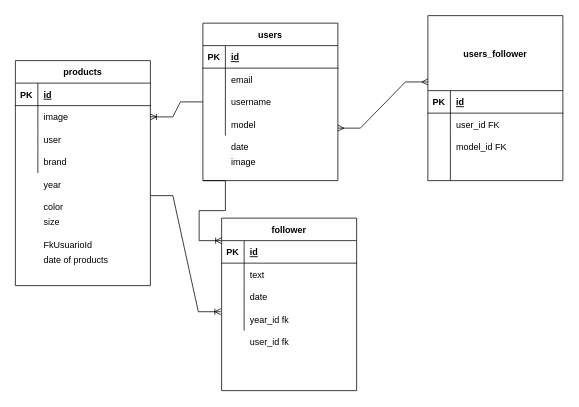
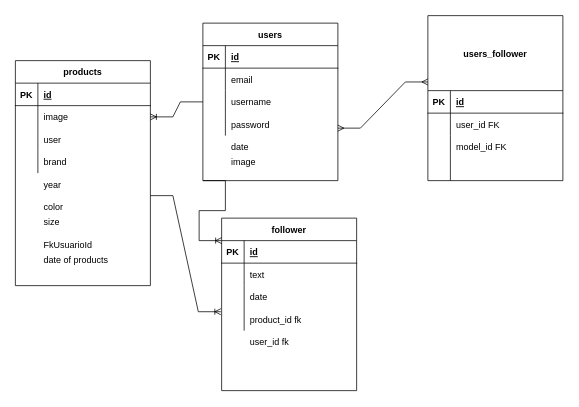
  <mxCell id="0" />
  <mxCell id="1" parent="0" />
  <mxCell id="2" value="products" style="shape=table;startSize=30;container=1;collapsible=1;childLayout=tableLayout;fixedRows=1;rowLines=0;fontStyle=1;align=center;resizeLast=1;" vertex="1" parent="1"><mxGeometry x="20" y="80" width="180" height="300" as="geometry" /></mxCell>
  <mxCell id="3" value="" style="shape=tableRow;horizontal=0;startSize=0;swimlaneHead=0;swimlaneBody=0;fillColor=none;collapsible=0;dropTarget=0;points=[[0,0.5],[1,0.5]];portConstraint=eastwest;top=0;left=0;right=0;bottom=1;" vertex="1" parent="2"><mxGeometry y="30" width="180" height="30" as="geometry" /></mxCell>
  <mxCell id="4" value="PK" style="shape=partialRectangle;connectable=0;fillColor=none;top=0;left=0;bottom=0;right=0;fontStyle=1;overflow=hidden;" vertex="1" parent="3"><mxGeometry width="30" height="30" as="geometry"><mxRectangle width="30" height="30" as="alternateBounds" /></mxGeometry></mxCell>
  <mxCell id="5" value="id" style="shape=partialRectangle;connectable=0;fillColor=none;top=0;left=0;bottom=0;right=0;align=left;spacingLeft=6;fontStyle=5;overflow=hidden;" vertex="1" parent="3"><mxGeometry x="30" width="150" height="30" as="geometry"><mxRectangle width="150" height="30" as="alternateBounds" /></mxGeometry></mxCell>
  <mxCell id="6" value="" style="shape=tableRow;horizontal=0;startSize=0;swimlaneHead=0;swimlaneBody=0;fillColor=none;collapsible=0;dropTarget=0;points=[[0,0.5],[1,0.5]];portConstraint=eastwest;top=0;left=0;right=0;bottom=0;" vertex="1" parent="2"><mxGeometry y="60" width="180" height="30" as="geometry" /></mxCell>
  <mxCell id="7" value="" style="shape=partialRectangle;connectable=0;fillColor=none;top=0;left=0;bottom=0;right=0;editable=1;overflow=hidden;" vertex="1" parent="6"><mxGeometry width="30" height="30" as="geometry"><mxRectangle width="30" height="30" as="alternateBounds" /></mxGeometry></mxCell>
  <mxCell id="8" value="image" style="shape=partialRectangle;connectable=0;fillColor=none;top=0;left=0;bottom=0;right=0;align=left;spacingLeft=6;overflow=hidden;" vertex="1" parent="6"><mxGeometry x="30" width="150" height="30" as="geometry"><mxRectangle width="150" height="30" as="alternateBounds" /></mxGeometry></mxCell>
  <mxCell id="9" value="" style="shape=tableRow;horizontal=0;startSize=0;swimlaneHead=0;swimlaneBody=0;fillColor=none;collapsible=0;dropTarget=0;points=[[0,0.5],[1,0.5]];portConstraint=eastwest;top=0;left=0;right=0;bottom=0;" vertex="1" parent="2"><mxGeometry y="90" width="180" height="30" as="geometry" /></mxCell>
  <mxCell id="10" value="" style="shape=partialRectangle;connectable=0;fillColor=none;top=0;left=0;bottom=0;right=0;editable=1;overflow=hidden;" vertex="1" parent="9"><mxGeometry width="30" height="30" as="geometry"><mxRectangle width="30" height="30" as="alternateBounds" /></mxGeometry></mxCell>
  <mxCell id="11" value="user" style="shape=partialRectangle;connectable=0;fillColor=none;top=0;left=0;bottom=0;right=0;align=left;spacingLeft=6;overflow=hidden;" vertex="1" parent="9"><mxGeometry x="30" width="150" height="30" as="geometry"><mxRectangle width="150" height="30" as="alternateBounds" /></mxGeometry></mxCell>
  <mxCell id="12" value="" style="shape=tableRow;horizontal=0;startSize=0;swimlaneHead=0;swimlaneBody=0;fillColor=none;collapsible=0;dropTarget=0;points=[[0,0.5],[1,0.5]];portConstraint=eastwest;top=0;left=0;right=0;bottom=0;" vertex="1" parent="2"><mxGeometry y="120" width="180" height="30" as="geometry" /></mxCell>
  <mxCell id="13" value="" style="shape=partialRectangle;connectable=0;fillColor=none;top=0;left=0;bottom=0;right=0;editable=1;overflow=hidden;" vertex="1" parent="12"><mxGeometry width="30" height="30" as="geometry"><mxRectangle width="30" height="30" as="alternateBounds" /></mxGeometry></mxCell>
  <mxCell id="14" value="brand" style="shape=partialRectangle;connectable=0;fillColor=none;top=0;left=0;bottom=0;right=0;align=left;spacingLeft=6;overflow=hidden;" vertex="1" parent="12"><mxGeometry x="30" width="150" height="30" as="geometry"><mxRectangle width="150" height="30" as="alternateBounds" /></mxGeometry></mxCell>
  <mxCell id="15" value="users" style="shape=table;startSize=30;container=1;collapsible=1;childLayout=tableLayout;fixedRows=1;rowLines=0;fontStyle=1;align=center;resizeLast=1;" vertex="1" parent="1"><mxGeometry x="270" y="30" width="180" height="210" as="geometry" /></mxCell>
  <mxCell id="16" value="" style="shape=tableRow;horizontal=0;startSize=0;swimlaneHead=0;swimlaneBody=0;fillColor=none;collapsible=0;dropTarget=0;points=[[0,0.5],[1,0.5]];portConstraint=eastwest;top=0;left=0;right=0;bottom=1;" vertex="1" parent="15"><mxGeometry y="30" width="180" height="30" as="geometry" /></mxCell>
  <mxCell id="17" value="PK" style="shape=partialRectangle;connectable=0;fillColor=none;top=0;left=0;bottom=0;right=0;fontStyle=1;overflow=hidden;" vertex="1" parent="16"><mxGeometry width="30" height="30" as="geometry"><mxRectangle width="30" height="30" as="alternateBounds" /></mxGeometry></mxCell>
  <mxCell id="18" value="id" style="shape=partialRectangle;connectable=0;fillColor=none;top=0;left=0;bottom=0;right=0;align=left;spacingLeft=6;fontStyle=5;overflow=hidden;" vertex="1" parent="16"><mxGeometry x="30" width="150" height="30" as="geometry"><mxRectangle width="150" height="30" as="alternateBounds" /></mxGeometry></mxCell>
  <mxCell id="19" value="" style="shape=tableRow;horizontal=0;startSize=0;swimlaneHead=0;swimlaneBody=0;fillColor=none;collapsible=0;dropTarget=0;points=[[0,0.5],[1,0.5]];portConstraint=eastwest;top=0;left=0;right=0;bottom=0;" vertex="1" parent="15"><mxGeometry y="60" width="180" height="30" as="geometry" /></mxCell>
  <mxCell id="20" value="" style="shape=partialRectangle;connectable=0;fillColor=none;top=0;left=0;bottom=0;right=0;editable=1;overflow=hidden;" vertex="1" parent="19"><mxGeometry width="30" height="30" as="geometry"><mxRectangle width="30" height="30" as="alternateBounds" /></mxGeometry></mxCell>
  <mxCell id="21" value="email" style="shape=partialRectangle;connectable=0;fillColor=none;top=0;left=0;bottom=0;right=0;align=left;spacingLeft=6;overflow=hidden;" vertex="1" parent="19"><mxGeometry x="30" width="150" height="30" as="geometry"><mxRectangle width="150" height="30" as="alternateBounds" /></mxGeometry></mxCell>
  <mxCell id="22" value="" style="shape=tableRow;horizontal=0;startSize=0;swimlaneHead=0;swimlaneBody=0;fillColor=none;collapsible=0;dropTarget=0;points=[[0,0.5],[1,0.5]];portConstraint=eastwest;top=0;left=0;right=0;bottom=0;" vertex="1" parent="15"><mxGeometry y="90" width="180" height="30" as="geometry" /></mxCell>
  <mxCell id="23" value="" style="shape=partialRectangle;connectable=0;fillColor=none;top=0;left=0;bottom=0;right=0;editable=1;overflow=hidden;" vertex="1" parent="22"><mxGeometry width="30" height="30" as="geometry"><mxRectangle width="30" height="30" as="alternateBounds" /></mxGeometry></mxCell>
  <mxCell id="24" value="username" style="shape=partialRectangle;connectable=0;fillColor=none;top=0;left=0;bottom=0;right=0;align=left;spacingLeft=6;overflow=hidden;" vertex="1" parent="22"><mxGeometry x="30" width="150" height="30" as="geometry"><mxRectangle width="150" height="30" as="alternateBounds" /></mxGeometry></mxCell>
  <mxCell id="25" value="" style="shape=tableRow;horizontal=0;startSize=0;swimlaneHead=0;swimlaneBody=0;fillColor=none;collapsible=0;dropTarget=0;points=[[0,0.5],[1,0.5]];portConstraint=eastwest;top=0;left=0;right=0;bottom=0;" vertex="1" parent="15"><mxGeometry y="120" width="180" height="30" as="geometry" /></mxCell>
  <mxCell id="26" value="" style="shape=partialRectangle;connectable=0;fillColor=none;top=0;left=0;bottom=0;right=0;editable=1;overflow=hidden;" vertex="1" parent="25"><mxGeometry width="30" height="30" as="geometry"><mxRectangle width="30" height="30" as="alternateBounds" /></mxGeometry></mxCell>
- <mxCell id="27" value="model" style="shape=partialRectangle;connectable=0;fillColor=none;top=0;left=0;bottom=0;right=0;align=left;spacingLeft=6;overflow=hidden;" vertex="1" parent="25"><mxGeometry x="30" width="150" height="30" as="geometry"><mxRectangle width="150" height="30" as="alternateBounds" /></mxGeometry></mxCell>
+ <mxCell id="27" value="password" style="shape=partialRectangle;connectable=0;fillColor=none;top=0;left=0;bottom=0;right=0;align=left;spacingLeft=6;overflow=hidden;" vertex="1" parent="25"><mxGeometry x="30" width="150" height="30" as="geometry"><mxRectangle width="150" height="30" as="alternateBounds" /></mxGeometry></mxCell>
  <mxCell id="28" value="users_follower" style="shape=table;startSize=100;container=1;collapsible=1;childLayout=tableLayout;fixedRows=1;rowLines=0;fontStyle=1;align=center;resizeLast=1;" vertex="1" parent="1"><mxGeometry x="570" y="20" width="180" height="220" as="geometry" /></mxCell>
  <mxCell id="29" value="" style="shape=tableRow;horizontal=0;startSize=0;swimlaneHead=0;swimlaneBody=0;fillColor=none;collapsible=0;dropTarget=0;points=[[0,0.5],[1,0.5]];portConstraint=eastwest;top=0;left=0;right=0;bottom=1;" vertex="1" parent="28"><mxGeometry y="100" width="180" height="30" as="geometry" /></mxCell>
  <mxCell id="30" value="PK" style="shape=partialRectangle;connectable=0;fillColor=none;top=0;left=0;bottom=0;right=0;fontStyle=1;overflow=hidden;" vertex="1" parent="29"><mxGeometry width="30" height="30" as="geometry"><mxRectangle width="30" height="30" as="alternateBounds" /></mxGeometry></mxCell>
  <mxCell id="31" value="id" style="shape=partialRectangle;connectable=0;fillColor=none;top=0;left=0;bottom=0;right=0;align=left;spacingLeft=6;fontStyle=5;overflow=hidden;" vertex="1" parent="29"><mxGeometry x="30" width="150" height="30" as="geometry"><mxRectangle width="150" height="30" as="alternateBounds" /></mxGeometry></mxCell>
  <mxCell id="32" value="" style="shape=tableRow;horizontal=0;startSize=0;swimlaneHead=0;swimlaneBody=0;fillColor=none;collapsible=0;dropTarget=0;points=[[0,0.5],[1,0.5]];portConstraint=eastwest;top=0;left=0;right=0;bottom=0;" vertex="1" parent="28"><mxGeometry y="130" width="180" height="30" as="geometry" /></mxCell>
  <mxCell id="33" value="" style="shape=partialRectangle;connectable=0;fillColor=none;top=0;left=0;bottom=0;right=0;editable=1;overflow=hidden;" vertex="1" parent="32"><mxGeometry width="30" height="30" as="geometry"><mxRectangle width="30" height="30" as="alternateBounds" /></mxGeometry></mxCell>
  <mxCell id="34" value="user_id FK" style="shape=partialRectangle;connectable=0;fillColor=none;top=0;left=0;bottom=0;right=0;align=left;spacingLeft=6;overflow=hidden;" vertex="1" parent="32"><mxGeometry x="30" width="150" height="30" as="geometry"><mxRectangle width="150" height="30" as="alternateBounds" /></mxGeometry></mxCell>
  <mxCell id="35" value="" style="shape=tableRow;horizontal=0;startSize=0;swimlaneHead=0;swimlaneBody=0;fillColor=none;collapsible=0;dropTarget=0;points=[[0,0.5],[1,0.5]];portConstraint=eastwest;top=0;left=0;right=0;bottom=0;" vertex="1" parent="28"><mxGeometry y="160" width="180" height="30" as="geometry" /></mxCell>
  <mxCell id="36" value="" style="shape=partialRectangle;connectable=0;fillColor=none;top=0;left=0;bottom=0;right=0;editable=1;overflow=hidden;" vertex="1" parent="35"><mxGeometry width="30" height="30" as="geometry"><mxRectangle width="30" height="30" as="alternateBounds" /></mxGeometry></mxCell>
  <mxCell id="37" value="model_id FK" style="shape=partialRectangle;connectable=0;fillColor=none;top=0;left=0;bottom=0;right=0;align=left;spacingLeft=6;overflow=hidden;" vertex="1" parent="35"><mxGeometry x="30" width="150" height="30" as="geometry"><mxRectangle width="150" height="30" as="alternateBounds" /></mxGeometry></mxCell>
  <mxCell id="38" value="" style="shape=tableRow;horizontal=0;startSize=0;swimlaneHead=0;swimlaneBody=0;fillColor=none;collapsible=0;dropTarget=0;points=[[0,0.5],[1,0.5]];portConstraint=eastwest;top=0;left=0;right=0;bottom=0;" vertex="1" parent="28"><mxGeometry y="190" width="180" height="30" as="geometry" /></mxCell>
  <mxCell id="39" value="" style="shape=partialRectangle;connectable=0;fillColor=none;top=0;left=0;bottom=0;right=0;editable=1;overflow=hidden;" vertex="1" parent="38"><mxGeometry width="30" height="30" as="geometry"><mxRectangle width="30" height="30" as="alternateBounds" /></mxGeometry></mxCell>
  <mxCell id="40" value="" style="shape=partialRectangle;connectable=0;fillColor=none;top=0;left=0;bottom=0;right=0;align=left;spacingLeft=6;overflow=hidden;" vertex="1" parent="38"><mxGeometry x="30" width="150" height="30" as="geometry"><mxRectangle width="150" height="30" as="alternateBounds" /></mxGeometry></mxCell>
  <mxCell id="41" value="follower" style="shape=table;startSize=30;container=1;collapsible=1;childLayout=tableLayout;fixedRows=1;rowLines=0;fontStyle=1;align=center;resizeLast=1;" vertex="1" parent="1"><mxGeometry x="295" y="290" width="180" height="230" as="geometry" /></mxCell>
  <mxCell id="42" value="" style="shape=tableRow;horizontal=0;startSize=0;swimlaneHead=0;swimlaneBody=0;fillColor=none;collapsible=0;dropTarget=0;points=[[0,0.5],[1,0.5]];portConstraint=eastwest;top=0;left=0;right=0;bottom=1;" vertex="1" parent="41"><mxGeometry y="30" width="180" height="30" as="geometry" /></mxCell>
  <mxCell id="43" value="PK" style="shape=partialRectangle;connectable=0;fillColor=none;top=0;left=0;bottom=0;right=0;fontStyle=1;overflow=hidden;" vertex="1" parent="42"><mxGeometry width="30" height="30" as="geometry"><mxRectangle width="30" height="30" as="alternateBounds" /></mxGeometry></mxCell>
  <mxCell id="44" value="id" style="shape=partialRectangle;connectable=0;fillColor=none;top=0;left=0;bottom=0;right=0;align=left;spacingLeft=6;fontStyle=5;overflow=hidden;" vertex="1" parent="42"><mxGeometry x="30" width="150" height="30" as="geometry"><mxRectangle width="150" height="30" as="alternateBounds" /></mxGeometry></mxCell>
  <mxCell id="45" value="" style="shape=tableRow;horizontal=0;startSize=0;swimlaneHead=0;swimlaneBody=0;fillColor=none;collapsible=0;dropTarget=0;points=[[0,0.5],[1,0.5]];portConstraint=eastwest;top=0;left=0;right=0;bottom=0;" vertex="1" parent="41"><mxGeometry y="60" width="180" height="30" as="geometry" /></mxCell>
  <mxCell id="46" value="" style="shape=partialRectangle;connectable=0;fillColor=none;top=0;left=0;bottom=0;right=0;editable=1;overflow=hidden;" vertex="1" parent="45"><mxGeometry width="30" height="30" as="geometry"><mxRectangle width="30" height="30" as="alternateBounds" /></mxGeometry></mxCell>
  <mxCell id="47" value="text" style="shape=partialRectangle;connectable=0;fillColor=none;top=0;left=0;bottom=0;right=0;align=left;spacingLeft=6;overflow=hidden;" vertex="1" parent="45"><mxGeometry x="30" width="150" height="30" as="geometry"><mxRectangle width="150" height="30" as="alternateBounds" /></mxGeometry></mxCell>
  <mxCell id="48" value="" style="shape=tableRow;horizontal=0;startSize=0;swimlaneHead=0;swimlaneBody=0;fillColor=none;collapsible=0;dropTarget=0;points=[[0,0.5],[1,0.5]];portConstraint=eastwest;top=0;left=0;right=0;bottom=0;" vertex="1" parent="41"><mxGeometry y="90" width="180" height="30" as="geometry" /></mxCell>
  <mxCell id="49" value="" style="shape=partialRectangle;connectable=0;fillColor=none;top=0;left=0;bottom=0;right=0;editable=1;overflow=hidden;" vertex="1" parent="48"><mxGeometry width="30" height="30" as="geometry"><mxRectangle width="30" height="30" as="alternateBounds" /></mxGeometry></mxCell>
  <mxCell id="50" value="date" style="shape=partialRectangle;connectable=0;fillColor=none;top=0;left=0;bottom=0;right=0;align=left;spacingLeft=6;overflow=hidden;" vertex="1" parent="48"><mxGeometry x="30" width="150" height="30" as="geometry"><mxRectangle width="150" height="30" as="alternateBounds" /></mxGeometry></mxCell>
  <mxCell id="51" value="" style="shape=tableRow;horizontal=0;startSize=0;swimlaneHead=0;swimlaneBody=0;fillColor=none;collapsible=0;dropTarget=0;points=[[0,0.5],[1,0.5]];portConstraint=eastwest;top=0;left=0;right=0;bottom=0;" vertex="1" parent="41"><mxGeometry y="120" width="180" height="30" as="geometry" /></mxCell>
  <mxCell id="52" value="" style="shape=partialRectangle;connectable=0;fillColor=none;top=0;left=0;bottom=0;right=0;editable=1;overflow=hidden;" vertex="1" parent="51"><mxGeometry width="30" height="30" as="geometry"><mxRectangle width="30" height="30" as="alternateBounds" /></mxGeometry></mxCell>
- <mxCell id="53" value="year_id fk" style="shape=partialRectangle;connectable=0;fillColor=none;top=0;left=0;bottom=0;right=0;align=left;spacingLeft=6;overflow=hidden;" vertex="1" parent="51"><mxGeometry x="30" width="150" height="30" as="geometry"><mxRectangle width="150" height="30" as="alternateBounds" /></mxGeometry></mxCell>
+ <mxCell id="53" value="product_id fk" style="shape=partialRectangle;connectable=0;fillColor=none;top=0;left=0;bottom=0;right=0;align=left;spacingLeft=6;overflow=hidden;" vertex="1" parent="51"><mxGeometry x="30" width="150" height="30" as="geometry"><mxRectangle width="150" height="30" as="alternateBounds" /></mxGeometry></mxCell>
  <mxCell id="54" value="year" style="shape=partialRectangle;connectable=0;fillColor=none;top=0;left=0;bottom=0;right=0;align=left;spacingLeft=6;overflow=hidden;" vertex="1" parent="1"><mxGeometry x="50" y="230" width="150" height="30" as="geometry"><mxRectangle width="150" height="30" as="alternateBounds" /></mxGeometry></mxCell>
  <mxCell id="55" value="color" style="shape=partialRectangle;connectable=0;fillColor=none;top=0;left=0;bottom=0;right=0;align=left;spacingLeft=6;overflow=hidden;" vertex="1" parent="1"><mxGeometry x="50" y="260" width="150" height="30" as="geometry"><mxRectangle width="150" height="30" as="alternateBounds" /></mxGeometry></mxCell>
  <mxCell id="56" value="size" style="shape=partialRectangle;connectable=0;fillColor=none;top=0;left=0;bottom=0;right=0;align=left;spacingLeft=6;overflow=hidden;" vertex="1" parent="1"><mxGeometry x="50" y="280" width="150" height="30" as="geometry"><mxRectangle width="150" height="30" as="alternateBounds" /></mxGeometry></mxCell>
  <mxCell id="57" value="FkUsuarioId" style="shape=partialRectangle;connectable=0;fillColor=none;top=0;left=0;bottom=0;right=0;align=left;spacingLeft=6;overflow=hidden;" vertex="1" parent="1"><mxGeometry x="50" y="310" width="150" height="30" as="geometry"><mxRectangle width="150" height="30" as="alternateBounds" /></mxGeometry></mxCell>
  <mxCell id="58" value="date of products" style="shape=partialRectangle;connectable=0;fillColor=none;top=0;left=0;bottom=0;right=0;align=left;spacingLeft=6;overflow=hidden;" vertex="1" parent="1"><mxGeometry x="50" y="330" width="150" height="30" as="geometry"><mxRectangle width="150" height="30" as="alternateBounds" /></mxGeometry></mxCell>
  <mxCell id="59" value="date" style="shape=partialRectangle;connectable=0;fillColor=none;top=0;left=0;bottom=0;right=0;align=left;spacingLeft=6;overflow=hidden;" vertex="1" parent="1"><mxGeometry x="300" y="180" width="150" height="30" as="geometry"><mxRectangle width="150" height="30" as="alternateBounds" /></mxGeometry></mxCell>
  <mxCell id="60" value="image" style="shape=partialRectangle;connectable=0;fillColor=none;top=0;left=0;bottom=0;right=0;align=left;spacingLeft=6;overflow=hidden;" vertex="1" parent="1"><mxGeometry x="300" y="200" width="150" height="30" as="geometry"><mxRectangle width="150" height="30" as="alternateBounds" /></mxGeometry></mxCell>
  <mxCell id="61" value="user_id fk" style="shape=partialRectangle;connectable=0;fillColor=none;top=0;left=0;bottom=0;right=0;align=left;spacingLeft=6;overflow=hidden;" vertex="1" parent="1"><mxGeometry x="325" y="440" width="150" height="30" as="geometry"><mxRectangle width="150" height="30" as="alternateBounds" /></mxGeometry></mxCell>
  <mxCell id="62" value="" style="edgeStyle=entityRelationEdgeStyle;fontSize=12;html=1;endArrow=ERoneToMany;rounded=0;entryX=1;entryY=0.5;entryDx=0;entryDy=0;exitX=0;exitY=0.5;exitDx=0;exitDy=0;" edge="1" parent="1" source="22" target="6"><mxGeometry width="100" height="100" relative="1" as="geometry"><mxPoint x="230" y="290" as="sourcePoint" /><mxPoint x="380" y="320" as="targetPoint" /></mxGeometry></mxCell>
  <mxCell id="63" value="" style="edgeStyle=entityRelationEdgeStyle;fontSize=12;html=1;endArrow=ERoneToMany;rounded=0;exitX=0;exitY=1;exitDx=0;exitDy=0;" edge="1" parent="1" source="15"><mxGeometry width="100" height="100" relative="1" as="geometry"><mxPoint x="195" y="420" as="sourcePoint" /><mxPoint x="295" y="320" as="targetPoint" /></mxGeometry></mxCell>
  <mxCell id="64" value="" style="edgeStyle=entityRelationEdgeStyle;fontSize=12;html=1;endArrow=ERoneToMany;rounded=0;entryX=-0.006;entryY=0.16;entryDx=0;entryDy=0;entryPerimeter=0;" edge="1" parent="1" target="51"><mxGeometry width="100" height="100" relative="1" as="geometry"><mxPoint x="200" y="260" as="sourcePoint" /><mxPoint x="380" y="320" as="targetPoint" /></mxGeometry></mxCell>
  <mxCell id="65" value="" style="edgeStyle=entityRelationEdgeStyle;fontSize=12;html=1;endArrow=ERmany;startArrow=ERmany;rounded=0;entryX=0;entryY=0.402;entryDx=0;entryDy=0;entryPerimeter=0;" edge="1" parent="1" target="28"><mxGeometry width="100" height="100" relative="1" as="geometry"><mxPoint x="450" y="170" as="sourcePoint" /><mxPoint x="550" y="70" as="targetPoint" /></mxGeometry></mxCell>
